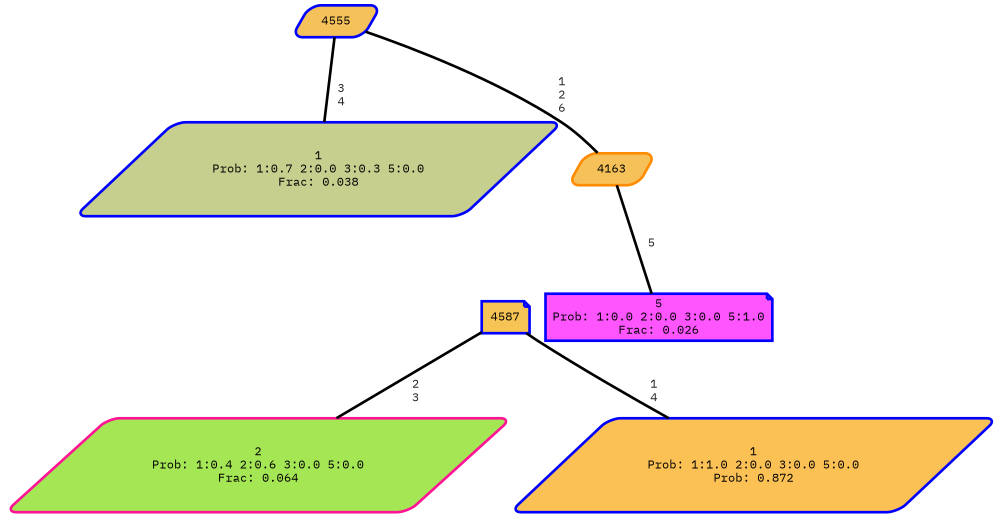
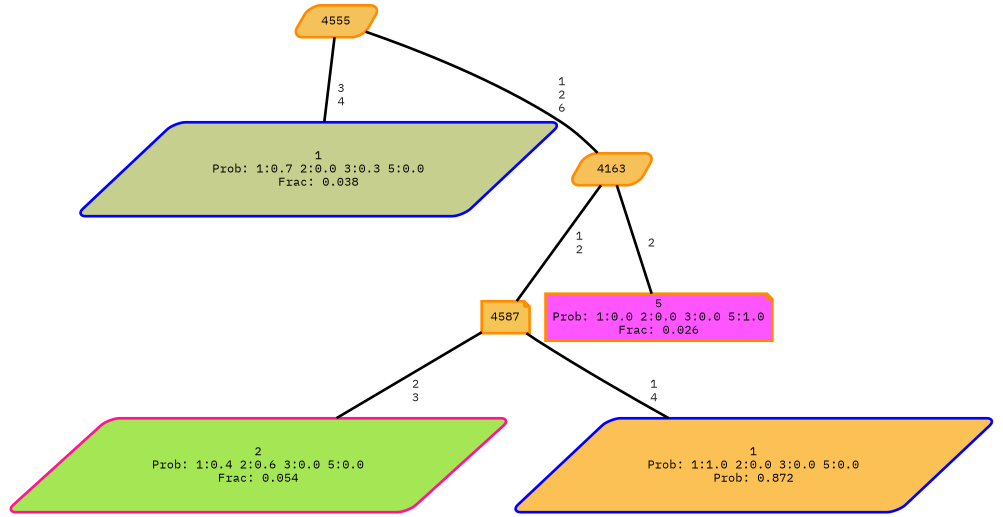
  graph {
    fontname="IBM Plex Mono"
    ranksep="0 equally"
    splines=straight
    node [color=blue fontcolor=black fontname="IBM Plex Mono" penwidth=3 shape=parallelogram style="filled, rounded"]
    edge [color=black fontcolor=grey14 fontname="IBM Plex Mono" fontweight=bold penwidth=3 style=bold]
    n1 [fillcolor="#c6cf8d" label="1\nProb: 1:0.7 2:0.0 3:0.3 5:0.0\nFrac: 0.038"]
-   n2 [fillcolor="#f5c15b" label=4555]
+   n2 [color=darkorange fillcolor="#f5c15b" label=4555]
    n3 [color=darkorange fillcolor="#f7c159" label=4163]
-   n4 [fillcolor="#f6c455" label=4587 shape=note]
-   n5 [fillcolor="#ff55ff" label="5\nProb: 1:0.0 2:0.0 3:0.0 5:1.0\nFrac: 0.026" shape=note]
-   n6 [color=deeppink fillcolor="#a5e655" label="2\nProb: 1:0.4 2:0.6 3:0.0 5:0.0\nFrac: 0.064"]
+   n4 [color=darkorange fillcolor="#f6c455" label=4587 shape=note]
+   n5 [color=darkorange fillcolor="#ff55ff" label="5\nProb: 1:0.0 2:0.0 3:0.0 5:1.0\nFrac: 0.026" shape=note]
+   n6 [color=deeppink fillcolor="#a5e655" label="2\nProb: 1:0.4 2:0.6 3:0.0 5:0.0\nFrac: 0.054"]
    n7 [fillcolor="#fcc155" label="1\nProb: 1:1.0 2:0.0 3:0.0 5:0.0\nProb: 0.872"]
    subgraph sub_1 {
      rank=same
    }
    n2 -- n1 [label=" 3\n 4" style=solid]
    n2 -- n3 [label=" 1\n 2\n 6"]
-   n3 -- n5 [label=" 5"]
+   n3 -- n4 [label=" 1\n 2"]
+   n3 -- n5 [label=" 2"]
    n4 -- n6 [label=" 2\n 3"]
    n4 -- n7 [label=" 1\n 4"]
  }
